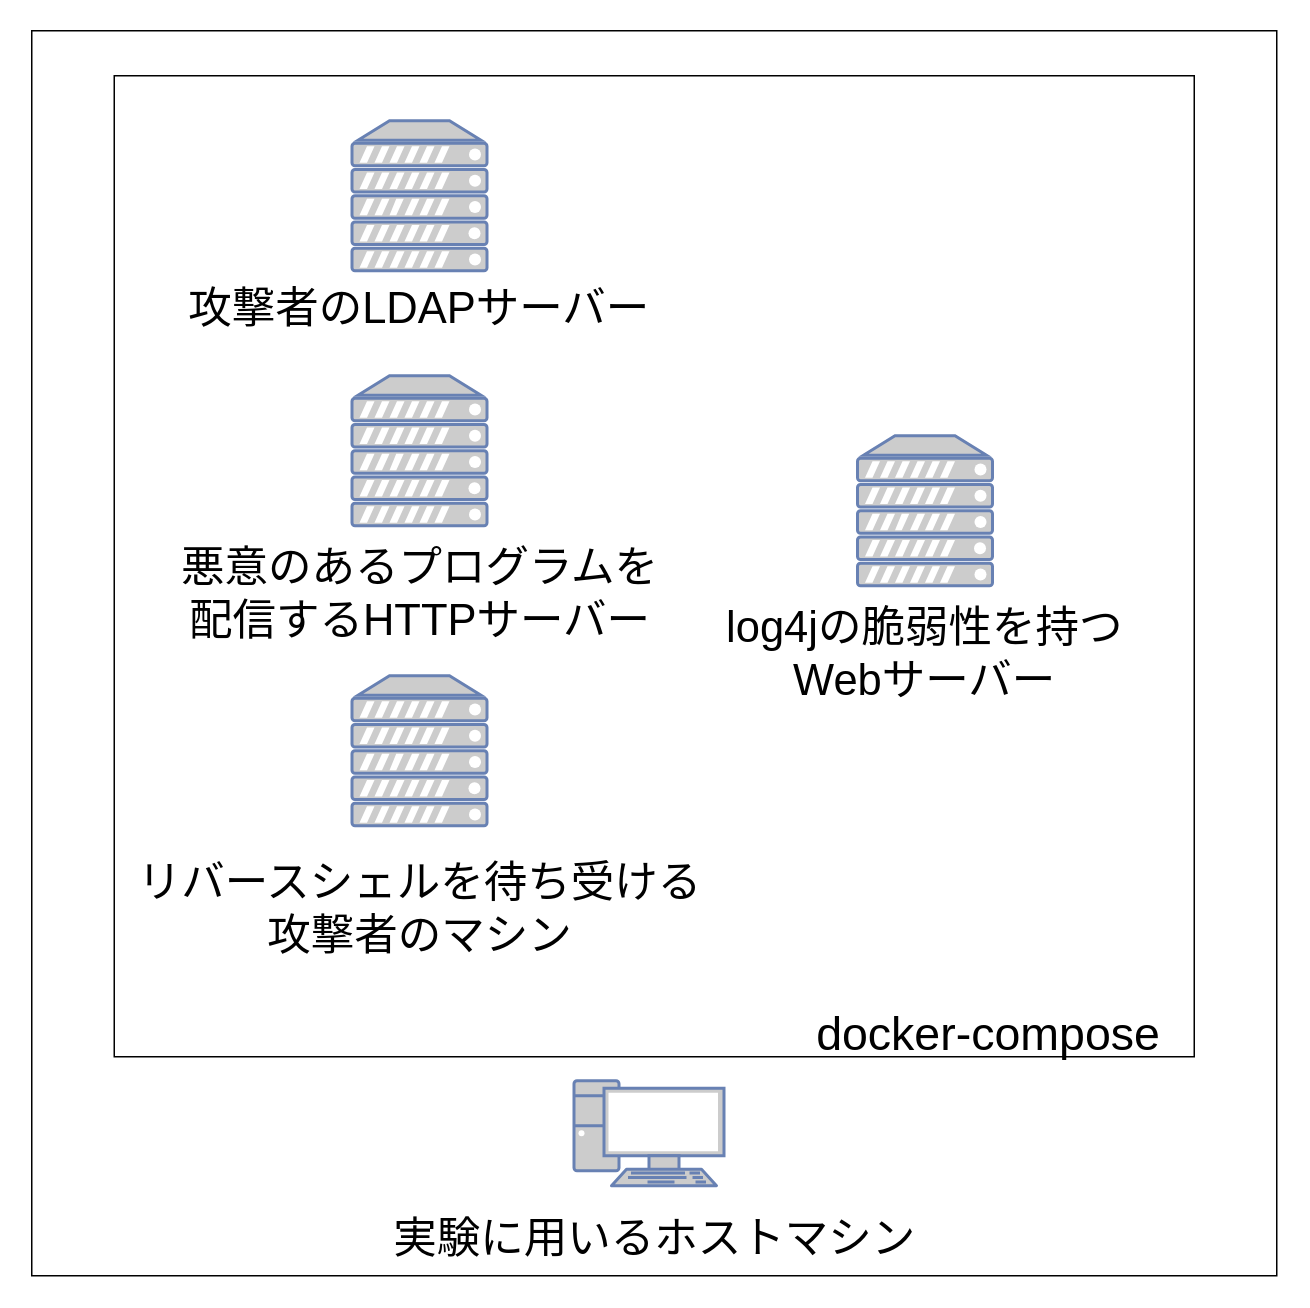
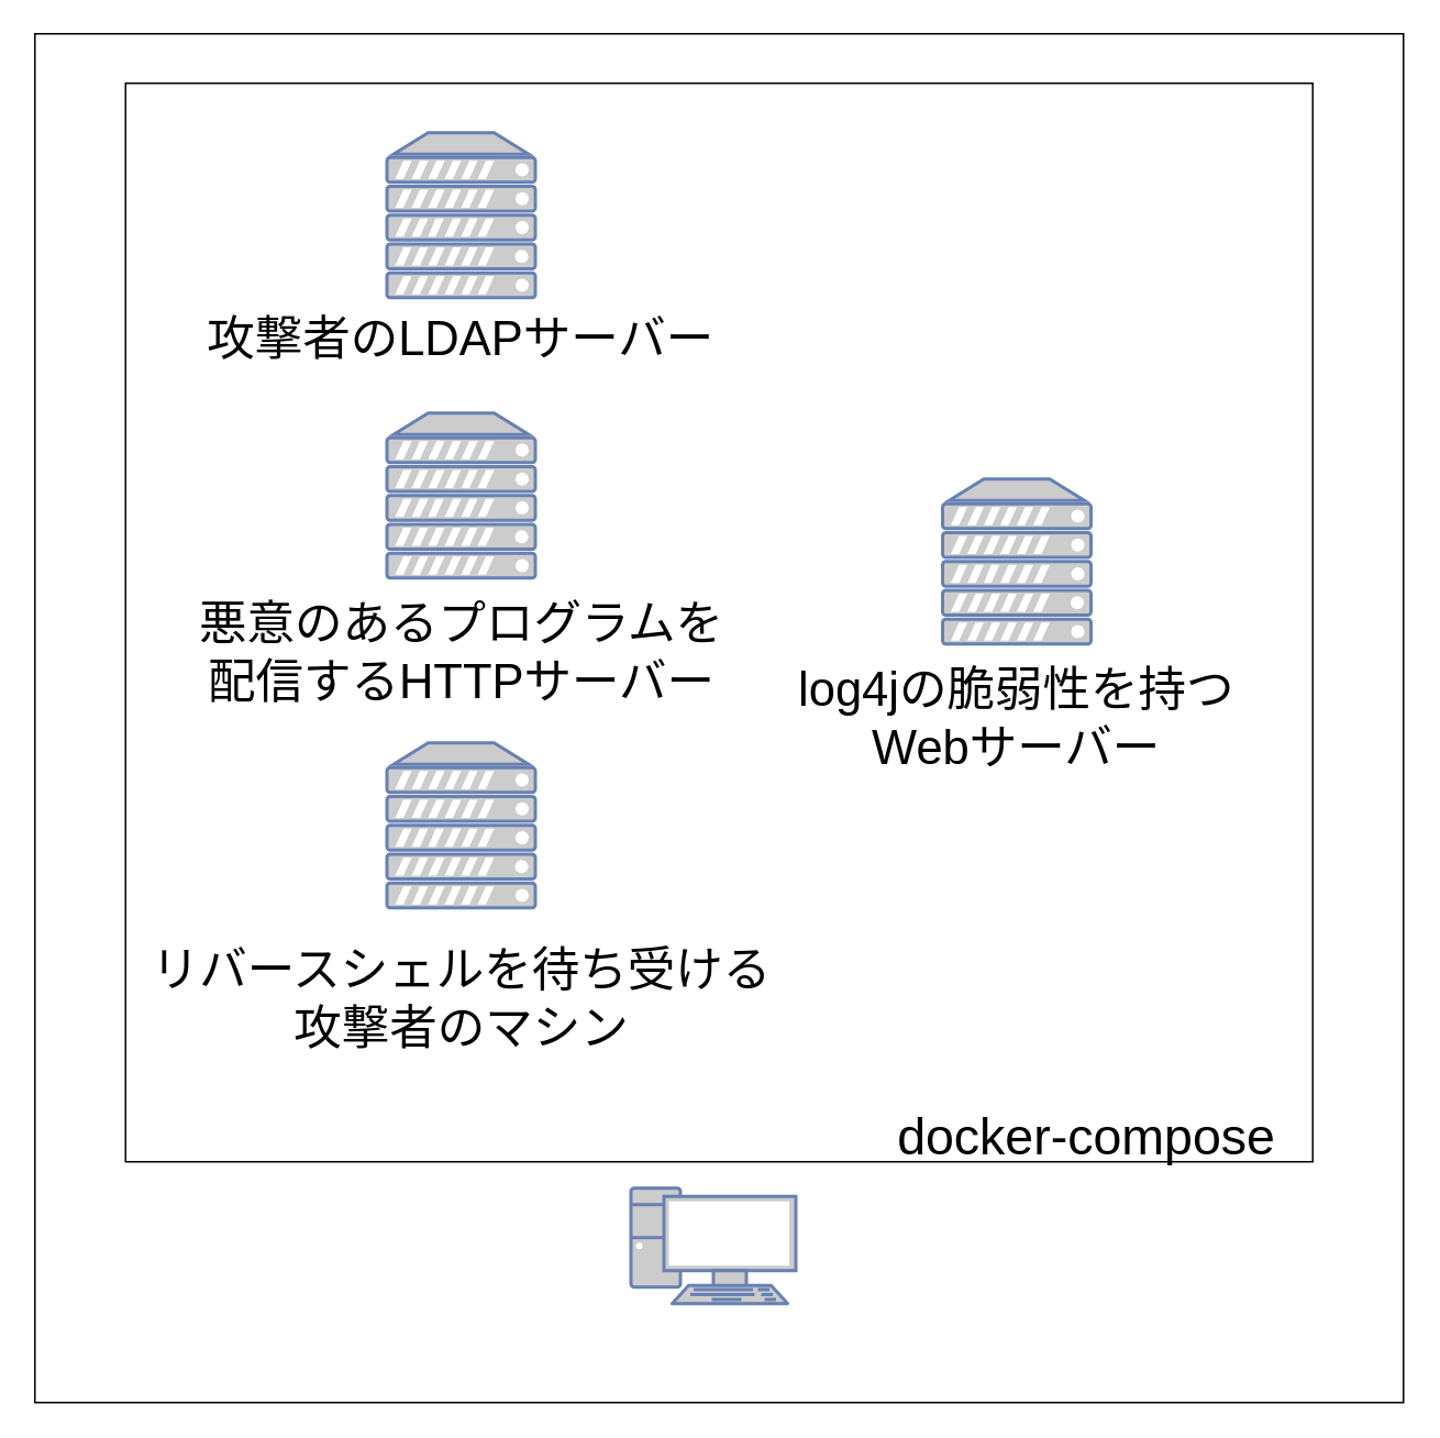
  <mxCell id="0" />
  <mxCell id="1" parent="0" />
  <mxCell id="2" value="" style="whiteSpace=wrap;html=1;aspect=fixed;sketch=0;fontSize=12;" parent="1" vertex="1"><mxGeometry x="20.5" y="20" width="830" height="830" as="geometry" /></mxCell>
  <mxCell id="3" value="" style="fontColor=#0066CC;verticalAlign=top;verticalLabelPosition=bottom;labelPosition=center;align=center;html=1;outlineConnect=0;fillColor=#CCCCCC;strokeColor=#6881B3;gradientColor=none;gradientDirection=north;strokeWidth=2;shape=mxgraph.networks.pc;sketch=0;" parent="1" vertex="1"><mxGeometry x="382" y="720" width="100" height="70" as="geometry" /></mxCell>
  <mxCell id="4" value="" style="whiteSpace=wrap;html=1;aspect=fixed;sketch=0;" parent="1" vertex="1"><mxGeometry x="128" y="80" width="615" height="615" as="geometry" /></mxCell>
  <mxCell id="5" value="&lt;font style=&quot;font-size: 23px;&quot;&gt;docker-compose&lt;/font&gt;" style="text;html=1;strokeColor=none;fillColor=none;align=center;verticalAlign=middle;whiteSpace=wrap;rounded=0;sketch=0;" parent="1" vertex="1"><mxGeometry x="563" y="660" width="180" height="30" as="geometry" /></mxCell>
  <mxCell id="6" value="" style="edgeStyle=none;html=1;fontFamily=Helvetica;fontSize=12;fontColor=default;" parent="1" source="11" target="13" edge="1"><mxGeometry relative="1" as="geometry" /></mxCell>
  <mxCell id="7" value="" style="fontColor=#0066CC;verticalAlign=top;verticalLabelPosition=bottom;labelPosition=center;align=center;html=1;outlineConnect=0;fillColor=#CCCCCC;strokeColor=#6881B3;gradientColor=none;gradientDirection=north;strokeWidth=2;shape=mxgraph.networks.server;sketch=0;" parent="1" vertex="1"><mxGeometry x="234" y="140" width="90" height="100" as="geometry" /></mxCell>
  <mxCell id="8" value="攻撃者のLDAPサーバー" style="text;html=1;strokeColor=none;fillColor=none;align=center;verticalAlign=middle;whiteSpace=wrap;rounded=0;sketch=0;" parent="1" vertex="1"><mxGeometry x="154" y="250" width="250" height="30" as="geometry" /></mxCell>
  <mxCell id="9" value="" style="fontColor=#0066CC;verticalAlign=top;verticalLabelPosition=bottom;labelPosition=center;align=center;html=1;outlineConnect=0;fillColor=#CCCCCC;strokeColor=#6881B3;gradientColor=none;gradientDirection=north;strokeWidth=2;shape=mxgraph.networks.server;sketch=0;" parent="1" vertex="1"><mxGeometry x="554" y="310" width="90" height="100" as="geometry" /></mxCell>
  <mxCell id="10" value="log4jの脆弱性を持つWebサーバー" style="text;html=1;strokeColor=none;fillColor=none;align=center;verticalAlign=middle;whiteSpace=wrap;rounded=0;sketch=0;" parent="1" vertex="1"><mxGeometry x="474" y="420" width="250" height="30" as="geometry" /></mxCell>
  <mxCell id="11" value="" style="fontColor=#0066CC;verticalAlign=top;verticalLabelPosition=bottom;labelPosition=center;align=center;html=1;outlineConnect=0;fillColor=#CCCCCC;strokeColor=#6881B3;gradientColor=none;gradientDirection=north;strokeWidth=2;shape=mxgraph.networks.server;sketch=0;" parent="1" vertex="1"><mxGeometry x="234" y="330" width="90" height="100" as="geometry" /></mxCell>
  <mxCell id="12" value="悪意のあるのプログラムを配信するHTTPサーバー" style="text;html=1;strokeColor=none;fillColor=none;align=center;verticalAlign=middle;whiteSpace=wrap;rounded=0;sketch=0;" parent="1" vertex="1"><mxGeometry x="139" y="440" width="280" height="30" as="geometry" /></mxCell>
  <mxCell id="13" value="" style="fontColor=#0066CC;verticalAlign=top;verticalLabelPosition=bottom;labelPosition=center;align=center;html=1;outlineConnect=0;fillColor=#CCCCCC;strokeColor=#6881B3;gradientColor=none;gradientDirection=north;strokeWidth=2;shape=mxgraph.networks.server;sketch=0;" parent="1" vertex="1"><mxGeometry x="234" y="510" width="90" height="100" as="geometry" /></mxCell>
  <mxCell id="14" value="リバースシェルを待ち受ける攻撃者のサーバー" style="text;html=1;strokeColor=none;fillColor=none;align=center;verticalAlign=middle;whiteSpace=wrap;rounded=0;sketch=0;" parent="1" vertex="1"><mxGeometry x="144" y="620" width="270" height="30" as="geometry" /></mxCell>
  <mxCell id="15" value="" style="whiteSpace=wrap;html=1;aspect=fixed;sketch=0;" parent="1" vertex="1"><mxGeometry x="128" y="80" width="615" height="615" as="geometry" /></mxCell>
  <mxCell id="16" value="&lt;font style=&quot;font-size: 23px;&quot;&gt;docker-compose&lt;/font&gt;" style="text;html=1;strokeColor=none;fillColor=none;align=center;verticalAlign=middle;whiteSpace=wrap;rounded=0;sketch=0;" parent="1" vertex="1"><mxGeometry x="563" y="660" width="180" height="30" as="geometry" /></mxCell>
  <mxCell id="17" value="" style="edgeStyle=none;html=1;fontFamily=Helvetica;fontSize=12;fontColor=default;" parent="1" source="22" target="24" edge="1"><mxGeometry relative="1" as="geometry" /></mxCell>
  <mxCell id="18" value="" style="fontColor=#0066CC;verticalAlign=top;verticalLabelPosition=bottom;labelPosition=center;align=center;html=1;outlineConnect=0;fillColor=#CCCCCC;strokeColor=#6881B3;gradientColor=none;gradientDirection=north;strokeWidth=2;shape=mxgraph.networks.server;sketch=0;" parent="1" vertex="1"><mxGeometry x="234" y="140" width="90" height="100" as="geometry" /></mxCell>
  <mxCell id="19" value="攻撃者のLDAPサーバー" style="text;html=1;strokeColor=none;fillColor=none;align=center;verticalAlign=middle;whiteSpace=wrap;rounded=0;sketch=0;" parent="1" vertex="1"><mxGeometry x="154" y="250" width="250" height="30" as="geometry" /></mxCell>
  <mxCell id="20" value="" style="fontColor=#0066CC;verticalAlign=top;verticalLabelPosition=bottom;labelPosition=center;align=center;html=1;outlineConnect=0;fillColor=#CCCCCC;strokeColor=#6881B3;gradientColor=none;gradientDirection=north;strokeWidth=2;shape=mxgraph.networks.server;sketch=0;" parent="1" vertex="1"><mxGeometry x="554" y="310" width="90" height="100" as="geometry" /></mxCell>
  <mxCell id="21" value="log4jの脆弱性を持つWebサーバー" style="text;html=1;strokeColor=none;fillColor=none;align=center;verticalAlign=middle;whiteSpace=wrap;rounded=0;sketch=0;" parent="1" vertex="1"><mxGeometry x="474" y="420" width="250" height="30" as="geometry" /></mxCell>
  <mxCell id="22" value="" style="fontColor=#0066CC;verticalAlign=top;verticalLabelPosition=bottom;labelPosition=center;align=center;html=1;outlineConnect=0;fillColor=#CCCCCC;strokeColor=#6881B3;gradientColor=none;gradientDirection=north;strokeWidth=2;shape=mxgraph.networks.server;sketch=0;" parent="1" vertex="1"><mxGeometry x="234" y="330" width="90" height="100" as="geometry" /></mxCell>
  <mxCell id="23" value="悪意のあるのプログラムを配信するHTTPサーバー" style="text;html=1;strokeColor=none;fillColor=none;align=center;verticalAlign=middle;whiteSpace=wrap;rounded=0;sketch=0;" parent="1" vertex="1"><mxGeometry x="139" y="440" width="280" height="30" as="geometry" /></mxCell>
  <mxCell id="24" value="" style="fontColor=#0066CC;verticalAlign=top;verticalLabelPosition=bottom;labelPosition=center;align=center;html=1;outlineConnect=0;fillColor=#CCCCCC;strokeColor=#6881B3;gradientColor=none;gradientDirection=north;strokeWidth=2;shape=mxgraph.networks.server;sketch=0;" parent="1" vertex="1"><mxGeometry x="234" y="510" width="90" height="100" as="geometry" /></mxCell>
  <mxCell id="25" value="リバースシェルを待ち受ける攻撃者のサーバー" style="text;html=1;strokeColor=none;fillColor=none;align=center;verticalAlign=middle;whiteSpace=wrap;rounded=0;sketch=0;" parent="1" vertex="1"><mxGeometry x="144" y="620" width="270" height="30" as="geometry" /></mxCell>
- <mxCell id="26" value="&lt;font style=&quot;font-size: 29px;&quot;&gt;実験に用いるホストマシン&lt;/font&gt;" style="text;html=1;strokeColor=none;fillColor=none;align=center;verticalAlign=middle;whiteSpace=wrap;rounded=0;sketch=0;fontSize=29;" parent="1" vertex="1"><mxGeometry x="251.75" y="810" width="367.5" height="30" as="geometry" /></mxCell>
  <mxCell id="27" value="" style="whiteSpace=wrap;html=1;sketch=0;" parent="1" vertex="1"><mxGeometry x="75.5" y="50" width="720" height="654" as="geometry" /></mxCell>
  <mxCell id="28" value="&lt;font style=&quot;font-size: 31px;&quot;&gt;docker-compose&lt;/font&gt;" style="text;html=1;strokeColor=none;fillColor=none;align=center;verticalAlign=middle;whiteSpace=wrap;rounded=0;sketch=0;" parent="1" vertex="1"><mxGeometry x="520.5" y="674" width="275" height="30" as="geometry" /></mxCell>
  <mxCell id="29" value="" style="fontColor=#0066CC;verticalAlign=top;verticalLabelPosition=bottom;labelPosition=center;align=center;html=1;outlineConnect=0;fillColor=#CCCCCC;strokeColor=#6881B3;gradientColor=none;gradientDirection=north;strokeWidth=2;shape=mxgraph.networks.server;sketch=0;" parent="1" vertex="1"><mxGeometry x="234" y="80" width="90" height="100" as="geometry" /></mxCell>
  <mxCell id="30" value="攻撃者のLDAPサーバー" style="text;html=1;strokeColor=none;fillColor=none;align=center;verticalAlign=middle;whiteSpace=wrap;rounded=0;sketch=0;fontSize=29;" parent="1" vertex="1"><mxGeometry x="122" y="190" width="314" height="30" as="geometry" /></mxCell>
  <mxCell id="31" value="" style="fontColor=#0066CC;verticalAlign=top;verticalLabelPosition=bottom;labelPosition=center;align=center;html=1;outlineConnect=0;fillColor=#CCCCCC;strokeColor=#6881B3;gradientColor=none;gradientDirection=north;strokeWidth=2;shape=mxgraph.networks.server;sketch=0;" parent="1" vertex="1"><mxGeometry x="571" y="290" width="90" height="100" as="geometry" /></mxCell>
  <mxCell id="32" value="log4jの脆弱性を持つWebサーバー" style="text;html=1;strokeColor=none;fillColor=none;align=center;verticalAlign=middle;whiteSpace=wrap;rounded=0;sketch=0;fontSize=29;" parent="1" vertex="1"><mxGeometry x="474" y="420" width="284" height="30" as="geometry" /></mxCell>
  <mxCell id="33" value="" style="fontColor=#0066CC;verticalAlign=top;verticalLabelPosition=bottom;labelPosition=center;align=center;html=1;outlineConnect=0;fillColor=#CCCCCC;strokeColor=#6881B3;gradientColor=none;gradientDirection=north;strokeWidth=2;shape=mxgraph.networks.server;sketch=0;" parent="1" vertex="1"><mxGeometry x="234" y="250" width="90" height="100" as="geometry" /></mxCell>
  <mxCell id="34" value="悪意のあるプログラムを配信するHTTPサーバー" style="text;html=1;strokeColor=none;fillColor=none;align=center;verticalAlign=middle;whiteSpace=wrap;rounded=0;sketch=0;fontSize=29;" parent="1" vertex="1"><mxGeometry x="109.5" y="380" width="339" height="30" as="geometry" /></mxCell>
  <mxCell id="35" value="" style="fontColor=#0066CC;verticalAlign=top;verticalLabelPosition=bottom;labelPosition=center;align=center;html=1;outlineConnect=0;fillColor=#CCCCCC;strokeColor=#6881B3;gradientColor=none;gradientDirection=north;strokeWidth=2;shape=mxgraph.networks.server;sketch=0;" parent="1" vertex="1"><mxGeometry x="234" y="450" width="90" height="100" as="geometry" /></mxCell>
  <mxCell id="36" value="リバースシェルを待ち受ける攻撃者のマシン" style="text;html=1;strokeColor=none;fillColor=none;align=center;verticalAlign=middle;whiteSpace=wrap;rounded=0;sketch=0;fontSize=29;" parent="1" vertex="1"><mxGeometry x="89.5" y="590" width="379" height="30" as="geometry" /></mxCell>
